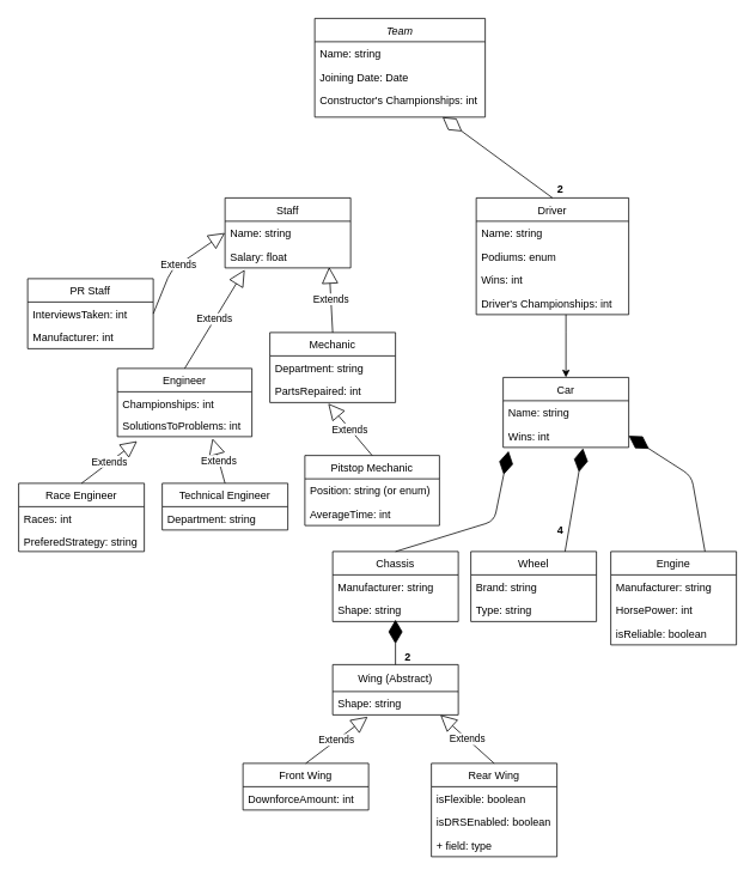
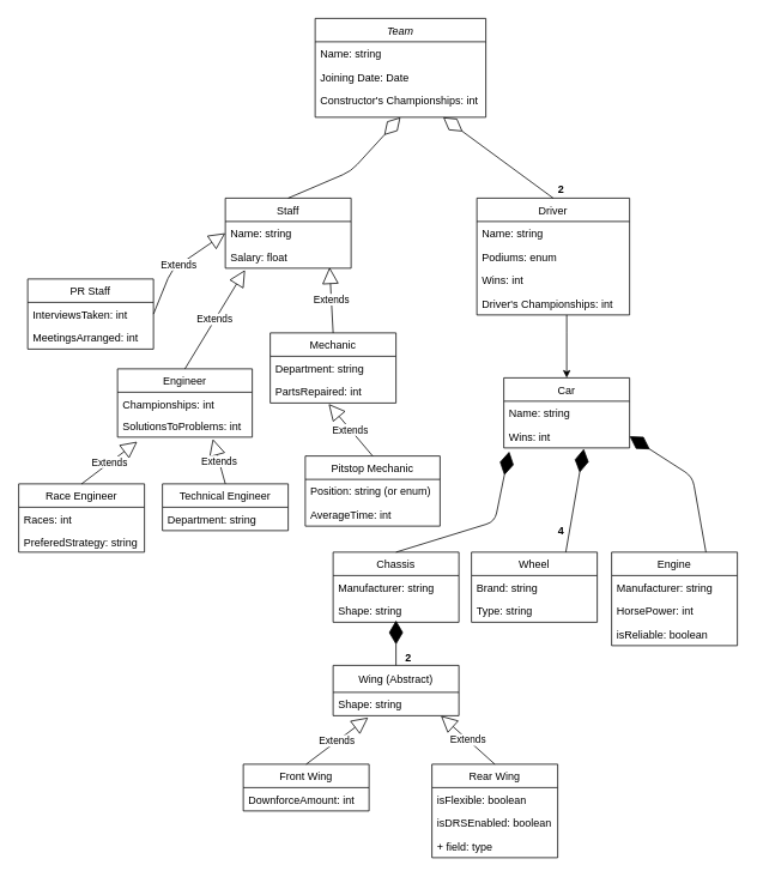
  <mxCell id="0" />
  <mxCell id="1" parent="0" />
  <mxCell id="2" value="Team" style="swimlane;fontStyle=2;align=center;verticalAlign=top;childLayout=stackLayout;horizontal=1;startSize=26;horizontalStack=0;resizeParent=1;resizeLast=0;collapsible=1;marginBottom=0;rounded=0;shadow=0;strokeWidth=1;" parent="1" vertex="1"><mxGeometry x="350" y="20" width="190" height="110" as="geometry"><mxRectangle x="230" y="140" width="160" height="26" as="alternateBounds" /></mxGeometry></mxCell>
  <mxCell id="3" value="Name: string" style="text;align=left;verticalAlign=top;spacingLeft=4;spacingRight=4;overflow=hidden;rotatable=0;points=[[0,0.5],[1,0.5]];portConstraint=eastwest;" parent="2" vertex="1"><mxGeometry y="26" width="190" height="26" as="geometry" /></mxCell>
  <mxCell id="4" value="Joining Date: Date" style="text;align=left;verticalAlign=top;spacingLeft=4;spacingRight=4;overflow=hidden;rotatable=0;points=[[0,0.5],[1,0.5]];portConstraint=eastwest;rounded=0;shadow=0;html=0;" parent="2" vertex="1"><mxGeometry y="52" width="190" height="26" as="geometry" /></mxCell>
  <mxCell id="5" value="Constructor's Championships: int" style="text;align=left;verticalAlign=top;spacingLeft=4;spacingRight=4;overflow=hidden;rotatable=0;points=[[0,0.5],[1,0.5]];portConstraint=eastwest;rounded=0;shadow=0;html=0;" parent="2" vertex="1"><mxGeometry y="78" width="190" height="26" as="geometry" /></mxCell>
  <mxCell id="6" value="Staff" style="swimlane;fontStyle=0;childLayout=stackLayout;horizontal=1;startSize=26;fillColor=none;horizontalStack=0;resizeParent=1;resizeParentMax=0;resizeLast=0;collapsible=1;marginBottom=0;" vertex="1" parent="1"><mxGeometry x="250" y="220" width="140" height="78" as="geometry" /></mxCell>
  <mxCell id="7" value="Name: string" style="text;strokeColor=none;fillColor=none;align=left;verticalAlign=top;spacingLeft=4;spacingRight=4;overflow=hidden;rotatable=0;points=[[0,0.5],[1,0.5]];portConstraint=eastwest;" vertex="1" parent="6"><mxGeometry y="26" width="140" height="26" as="geometry" /></mxCell>
  <mxCell id="8" value="Salary: float" style="text;strokeColor=none;fillColor=none;align=left;verticalAlign=top;spacingLeft=4;spacingRight=4;overflow=hidden;rotatable=0;points=[[0,0.5],[1,0.5]];portConstraint=eastwest;" vertex="1" parent="6"><mxGeometry y="52" width="140" height="26" as="geometry" /></mxCell>
+ <mxCell id="9" value="" style="endArrow=diamondThin;endFill=0;endSize=24;html=1;entryX=0.5;entryY=1;entryDx=0;entryDy=0;exitX=0.5;exitY=0;exitDx=0;exitDy=0;" edge="1" parent="1" source="6" target="2"><mxGeometry width="160" relative="1" as="geometry"><mxPoint x="330" y="500" as="sourcePoint" /><mxPoint x="490" y="500" as="targetPoint" /><Array as="points"><mxPoint x="390" y="190" /></Array></mxGeometry></mxCell>
  <mxCell id="10" value="Extends" style="endArrow=block;endSize=16;endFill=0;html=1;entryX=0;entryY=0.5;entryDx=0;entryDy=0;exitX=1;exitY=0.5;exitDx=0;exitDy=0;" edge="1" parent="1" source="12" target="7"><mxGeometry width="160" relative="1" as="geometry"><mxPoint x="420" y="530" as="sourcePoint" /><mxPoint x="500" y="510" as="targetPoint" /><Array as="points"><mxPoint x="190" y="300" /></Array></mxGeometry></mxCell>
  <mxCell id="11" value="PR Staff" style="swimlane;fontStyle=0;childLayout=stackLayout;horizontal=1;startSize=26;fillColor=none;horizontalStack=0;resizeParent=1;resizeParentMax=0;resizeLast=0;collapsible=1;marginBottom=0;" vertex="1" parent="1"><mxGeometry x="30" y="310" width="140" height="78" as="geometry" /></mxCell>
  <mxCell id="12" value="InterviewsTaken: int" style="text;strokeColor=none;fillColor=none;align=left;verticalAlign=top;spacingLeft=4;spacingRight=4;overflow=hidden;rotatable=0;points=[[0,0.5],[1,0.5]];portConstraint=eastwest;" vertex="1" parent="11"><mxGeometry y="26" width="140" height="26" as="geometry" /></mxCell>
- <mxCell id="13" value="Manufacturer: int" style="text;strokeColor=none;fillColor=none;align=left;verticalAlign=top;spacingLeft=4;spacingRight=4;overflow=hidden;rotatable=0;points=[[0,0.5],[1,0.5]];portConstraint=eastwest;" vertex="1" parent="11"><mxGeometry y="52" width="140" height="26" as="geometry" /></mxCell>
+ <mxCell id="13" value="MeetingsArranged: int" style="text;strokeColor=none;fillColor=none;align=left;verticalAlign=top;spacingLeft=4;spacingRight=4;overflow=hidden;rotatable=0;points=[[0,0.5],[1,0.5]];portConstraint=eastwest;" vertex="1" parent="11"><mxGeometry y="52" width="140" height="26" as="geometry" /></mxCell>
  <mxCell id="14" value="Engineer" style="swimlane;fontStyle=0;childLayout=stackLayout;horizontal=1;startSize=26;fillColor=none;horizontalStack=0;resizeParent=1;resizeParentMax=0;resizeLast=0;collapsible=1;marginBottom=0;" vertex="1" parent="1"><mxGeometry x="130" y="410" width="150" height="76" as="geometry" /></mxCell>
  <mxCell id="15" value="Championships: int" style="text;strokeColor=none;fillColor=none;align=left;verticalAlign=top;spacingLeft=4;spacingRight=4;overflow=hidden;rotatable=0;points=[[0,0.5],[1,0.5]];portConstraint=eastwest;" vertex="1" parent="14"><mxGeometry y="26" width="150" height="24" as="geometry" /></mxCell>
  <mxCell id="16" value="SolutionsToProblems: int" style="text;strokeColor=none;fillColor=none;align=left;verticalAlign=top;spacingLeft=4;spacingRight=4;overflow=hidden;rotatable=0;points=[[0,0.5],[1,0.5]];portConstraint=eastwest;" vertex="1" parent="14"><mxGeometry y="50" width="150" height="26" as="geometry" /></mxCell>
  <mxCell id="17" value="Extends" style="endArrow=block;endSize=16;endFill=0;html=1;entryX=0.157;entryY=1.077;entryDx=0;entryDy=0;entryPerimeter=0;exitX=0.5;exitY=0;exitDx=0;exitDy=0;" edge="1" parent="1" source="14" target="8"><mxGeometry width="160" relative="1" as="geometry"><mxPoint x="330" y="400" as="sourcePoint" /><mxPoint x="490" y="400" as="targetPoint" /></mxGeometry></mxCell>
  <mxCell id="18" value="Race Engineer" style="swimlane;fontStyle=0;childLayout=stackLayout;horizontal=1;startSize=26;fillColor=none;horizontalStack=0;resizeParent=1;resizeParentMax=0;resizeLast=0;collapsible=1;marginBottom=0;" vertex="1" parent="1"><mxGeometry x="20" y="538" width="140" height="76" as="geometry" /></mxCell>
  <mxCell id="19" value="Races: int" style="text;strokeColor=none;fillColor=none;align=left;verticalAlign=top;spacingLeft=4;spacingRight=4;overflow=hidden;rotatable=0;points=[[0,0.5],[1,0.5]];portConstraint=eastwest;" vertex="1" parent="18"><mxGeometry y="26" width="140" height="26" as="geometry" /></mxCell>
  <mxCell id="20" value="PreferedStrategy: string" style="text;strokeColor=none;fillColor=none;align=left;verticalAlign=top;spacingLeft=4;spacingRight=4;overflow=hidden;rotatable=0;points=[[0,0.5],[1,0.5]];portConstraint=eastwest;" vertex="1" parent="18"><mxGeometry y="52" width="140" height="24" as="geometry" /></mxCell>
  <mxCell id="21" value="Extends" style="endArrow=block;endSize=16;endFill=0;html=1;entryX=0.147;entryY=1.192;entryDx=0;entryDy=0;entryPerimeter=0;exitX=0.5;exitY=0;exitDx=0;exitDy=0;" edge="1" parent="1" source="18" target="16"><mxGeometry width="160" relative="1" as="geometry"><mxPoint x="60" y="540" as="sourcePoint" /><mxPoint x="220" y="540" as="targetPoint" /></mxGeometry></mxCell>
  <mxCell id="22" value="Technical Engineer" style="swimlane;fontStyle=0;childLayout=stackLayout;horizontal=1;startSize=26;fillColor=none;horizontalStack=0;resizeParent=1;resizeParentMax=0;resizeLast=0;collapsible=1;marginBottom=0;" vertex="1" parent="1"><mxGeometry x="180" y="538" width="140" height="52" as="geometry" /></mxCell>
  <mxCell id="23" value="Department: string" style="text;strokeColor=none;fillColor=none;align=left;verticalAlign=top;spacingLeft=4;spacingRight=4;overflow=hidden;rotatable=0;points=[[0,0.5],[1,0.5]];portConstraint=eastwest;" vertex="1" parent="22"><mxGeometry y="26" width="140" height="26" as="geometry" /></mxCell>
  <mxCell id="24" value="Extends" style="endArrow=block;endSize=16;endFill=0;html=1;entryX=0.707;entryY=1.077;entryDx=0;entryDy=0;entryPerimeter=0;exitX=0.5;exitY=0;exitDx=0;exitDy=0;" edge="1" parent="1" source="22" target="16"><mxGeometry width="160" relative="1" as="geometry"><mxPoint x="365" y="500" as="sourcePoint" /><mxPoint x="525" y="500" as="targetPoint" /></mxGeometry></mxCell>
  <mxCell id="25" value="Mechanic" style="swimlane;fontStyle=0;childLayout=stackLayout;horizontal=1;startSize=26;fillColor=none;horizontalStack=0;resizeParent=1;resizeParentMax=0;resizeLast=0;collapsible=1;marginBottom=0;" vertex="1" parent="1"><mxGeometry x="300" y="370" width="140" height="78" as="geometry" /></mxCell>
  <mxCell id="26" value="Department: string" style="text;strokeColor=none;fillColor=none;align=left;verticalAlign=top;spacingLeft=4;spacingRight=4;overflow=hidden;rotatable=0;points=[[0,0.5],[1,0.5]];portConstraint=eastwest;" vertex="1" parent="25"><mxGeometry y="26" width="140" height="26" as="geometry" /></mxCell>
  <mxCell id="27" value="PartsRepaired: int" style="text;strokeColor=none;fillColor=none;align=left;verticalAlign=top;spacingLeft=4;spacingRight=4;overflow=hidden;rotatable=0;points=[[0,0.5],[1,0.5]];portConstraint=eastwest;" vertex="1" parent="25"><mxGeometry y="52" width="140" height="26" as="geometry" /></mxCell>
  <mxCell id="28" value="Extends" style="endArrow=block;endSize=16;endFill=0;html=1;entryX=0.829;entryY=0.962;entryDx=0;entryDy=0;entryPerimeter=0;exitX=0.5;exitY=0;exitDx=0;exitDy=0;" edge="1" parent="1" source="25" target="8"><mxGeometry width="160" relative="1" as="geometry"><mxPoint x="400" y="310" as="sourcePoint" /><mxPoint x="560" y="310" as="targetPoint" /></mxGeometry></mxCell>
  <mxCell id="29" value="Pitstop Mechanic" style="swimlane;fontStyle=0;childLayout=stackLayout;horizontal=1;startSize=26;fillColor=none;horizontalStack=0;resizeParent=1;resizeParentMax=0;resizeLast=0;collapsible=1;marginBottom=0;" vertex="1" parent="1"><mxGeometry x="339" y="507" width="150" height="78" as="geometry" /></mxCell>
  <mxCell id="30" value="Position: string (or enum)" style="text;strokeColor=none;fillColor=none;align=left;verticalAlign=top;spacingLeft=4;spacingRight=4;overflow=hidden;rotatable=0;points=[[0,0.5],[1,0.5]];portConstraint=eastwest;" vertex="1" parent="29"><mxGeometry y="26" width="150" height="26" as="geometry" /></mxCell>
  <mxCell id="31" value="AverageTime: int" style="text;strokeColor=none;fillColor=none;align=left;verticalAlign=top;spacingLeft=4;spacingRight=4;overflow=hidden;rotatable=0;points=[[0,0.5],[1,0.5]];portConstraint=eastwest;" vertex="1" parent="29"><mxGeometry y="52" width="150" height="26" as="geometry" /></mxCell>
  <mxCell id="32" value="Extends" style="endArrow=block;endSize=16;endFill=0;html=1;exitX=0.5;exitY=0;exitDx=0;exitDy=0;entryX=0.464;entryY=1.038;entryDx=0;entryDy=0;entryPerimeter=0;" edge="1" parent="1" source="29" target="27"><mxGeometry width="160" relative="1" as="geometry"><mxPoint x="470" y="430" as="sourcePoint" /><mxPoint x="630" y="430" as="targetPoint" /></mxGeometry></mxCell>
  <mxCell id="33" style="edgeStyle=orthogonalEdgeStyle;rounded=0;orthogonalLoop=1;jettySize=auto;html=1;entryX=0.5;entryY=0;entryDx=0;entryDy=0;" edge="1" parent="1" source="34" target="40"><mxGeometry relative="1" as="geometry"><Array as="points"><mxPoint x="630" y="370" /><mxPoint x="630" y="370" /></Array></mxGeometry></mxCell>
  <mxCell id="34" value="Driver" style="swimlane;fontStyle=0;childLayout=stackLayout;horizontal=1;startSize=26;fillColor=none;horizontalStack=0;resizeParent=1;resizeParentMax=0;resizeLast=0;collapsible=1;marginBottom=0;" vertex="1" parent="1"><mxGeometry x="530" y="220" width="170" height="130" as="geometry" /></mxCell>
  <mxCell id="35" value="Name: string" style="text;strokeColor=none;fillColor=none;align=left;verticalAlign=top;spacingLeft=4;spacingRight=4;overflow=hidden;rotatable=0;points=[[0,0.5],[1,0.5]];portConstraint=eastwest;" vertex="1" parent="34"><mxGeometry y="26" width="170" height="26" as="geometry" /></mxCell>
  <mxCell id="36" value="Podiums: enum " style="text;strokeColor=none;fillColor=none;align=left;verticalAlign=top;spacingLeft=4;spacingRight=4;overflow=hidden;rotatable=0;points=[[0,0.5],[1,0.5]];portConstraint=eastwest;" vertex="1" parent="34"><mxGeometry y="52" width="170" height="26" as="geometry" /></mxCell>
  <mxCell id="37" value="Wins: int" style="text;strokeColor=none;fillColor=none;align=left;verticalAlign=top;spacingLeft=4;spacingRight=4;overflow=hidden;rotatable=0;points=[[0,0.5],[1,0.5]];portConstraint=eastwest;" vertex="1" parent="34"><mxGeometry y="78" width="170" height="26" as="geometry" /></mxCell>
  <mxCell id="38" value="Driver's Championships: int" style="text;strokeColor=none;fillColor=none;align=left;verticalAlign=top;spacingLeft=4;spacingRight=4;overflow=hidden;rotatable=0;points=[[0,0.5],[1,0.5]];portConstraint=eastwest;" vertex="1" parent="34"><mxGeometry y="104" width="170" height="26" as="geometry" /></mxCell>
  <mxCell id="39" value="" style="endArrow=diamondThin;endFill=0;endSize=24;html=1;entryX=0.75;entryY=1;entryDx=0;entryDy=0;exitX=0.5;exitY=0;exitDx=0;exitDy=0;" edge="1" parent="1" source="34" target="2"><mxGeometry width="160" relative="1" as="geometry"><mxPoint x="560" y="170" as="sourcePoint" /><mxPoint x="720" y="170" as="targetPoint" /></mxGeometry></mxCell>
  <mxCell id="40" value="Car" style="swimlane;fontStyle=0;childLayout=stackLayout;horizontal=1;startSize=26;fillColor=none;horizontalStack=0;resizeParent=1;resizeParentMax=0;resizeLast=0;collapsible=1;marginBottom=0;" vertex="1" parent="1"><mxGeometry x="560" y="420" width="140" height="78" as="geometry" /></mxCell>
  <mxCell id="41" value="Name: string" style="text;strokeColor=none;fillColor=none;align=left;verticalAlign=top;spacingLeft=4;spacingRight=4;overflow=hidden;rotatable=0;points=[[0,0.5],[1,0.5]];portConstraint=eastwest;" vertex="1" parent="40"><mxGeometry y="26" width="140" height="26" as="geometry" /></mxCell>
  <mxCell id="42" value="Wins: int" style="text;strokeColor=none;fillColor=none;align=left;verticalAlign=top;spacingLeft=4;spacingRight=4;overflow=hidden;rotatable=0;points=[[0,0.5],[1,0.5]];portConstraint=eastwest;" vertex="1" parent="40"><mxGeometry y="52" width="140" height="26" as="geometry" /></mxCell>
  <mxCell id="43" value="" style="endArrow=diamondThin;endFill=1;endSize=24;html=1;entryX=0.636;entryY=1.038;entryDx=0;entryDy=0;entryPerimeter=0;exitX=0.75;exitY=0;exitDx=0;exitDy=0;" edge="1" parent="1" source="44" target="42"><mxGeometry width="160" relative="1" as="geometry"><mxPoint x="645" y="590" as="sourcePoint" /><mxPoint x="640" y="630" as="targetPoint" /></mxGeometry></mxCell>
  <mxCell id="44" value="Wheel" style="swimlane;fontStyle=0;childLayout=stackLayout;horizontal=1;startSize=26;fillColor=none;horizontalStack=0;resizeParent=1;resizeParentMax=0;resizeLast=0;collapsible=1;marginBottom=0;" vertex="1" parent="1"><mxGeometry x="524" y="614" width="140" height="78" as="geometry" /></mxCell>
  <mxCell id="45" value="Brand: string" style="text;strokeColor=none;fillColor=none;align=left;verticalAlign=top;spacingLeft=4;spacingRight=4;overflow=hidden;rotatable=0;points=[[0,0.5],[1,0.5]];portConstraint=eastwest;" vertex="1" parent="44"><mxGeometry y="26" width="140" height="26" as="geometry" /></mxCell>
  <mxCell id="46" value="Type: string" style="text;strokeColor=none;fillColor=none;align=left;verticalAlign=top;spacingLeft=4;spacingRight=4;overflow=hidden;rotatable=0;points=[[0,0.5],[1,0.5]];portConstraint=eastwest;" vertex="1" parent="44"><mxGeometry y="52" width="140" height="26" as="geometry" /></mxCell>
  <mxCell id="47" value="Engine" style="swimlane;fontStyle=0;childLayout=stackLayout;horizontal=1;startSize=26;fillColor=none;horizontalStack=0;resizeParent=1;resizeParentMax=0;resizeLast=0;collapsible=1;marginBottom=0;" vertex="1" parent="1"><mxGeometry x="680" y="614" width="140" height="104" as="geometry" /></mxCell>
  <mxCell id="48" value="Manufacturer: string" style="text;strokeColor=none;fillColor=none;align=left;verticalAlign=top;spacingLeft=4;spacingRight=4;overflow=hidden;rotatable=0;points=[[0,0.5],[1,0.5]];portConstraint=eastwest;" vertex="1" parent="47"><mxGeometry y="26" width="140" height="26" as="geometry" /></mxCell>
  <mxCell id="49" value="HorsePower: int" style="text;strokeColor=none;fillColor=none;align=left;verticalAlign=top;spacingLeft=4;spacingRight=4;overflow=hidden;rotatable=0;points=[[0,0.5],[1,0.5]];portConstraint=eastwest;" vertex="1" parent="47"><mxGeometry y="52" width="140" height="26" as="geometry" /></mxCell>
  <mxCell id="50" value="isReliable: boolean" style="text;strokeColor=none;fillColor=none;align=left;verticalAlign=top;spacingLeft=4;spacingRight=4;overflow=hidden;rotatable=0;points=[[0,0.5],[1,0.5]];portConstraint=eastwest;" vertex="1" parent="47"><mxGeometry y="78" width="140" height="26" as="geometry" /></mxCell>
  <mxCell id="51" value="4" style="text;align=center;fontStyle=1;verticalAlign=middle;spacingLeft=3;spacingRight=3;strokeColor=none;rotatable=0;points=[[0,0.5],[1,0.5]];portConstraint=eastwest;" vertex="1" parent="1"><mxGeometry x="584" y="577" width="80" height="26" as="geometry" /></mxCell>
  <mxCell id="52" value="" style="endArrow=diamondThin;endFill=1;endSize=24;html=1;entryX=1;entryY=0.5;entryDx=0;entryDy=0;exitX=0.75;exitY=0;exitDx=0;exitDy=0;" edge="1" parent="1" source="47" target="42"><mxGeometry width="160" relative="1" as="geometry"><mxPoint x="660" y="537" as="sourcePoint" /><mxPoint x="820" y="537" as="targetPoint" /><Array as="points"><mxPoint x="770" y="530" /></Array></mxGeometry></mxCell>
  <mxCell id="53" value="" style="endArrow=diamondThin;endFill=1;endSize=24;html=1;entryX=0.043;entryY=1.154;entryDx=0;entryDy=0;entryPerimeter=0;exitX=0.5;exitY=0;exitDx=0;exitDy=0;" edge="1" parent="1" source="54" target="42"><mxGeometry width="160" relative="1" as="geometry"><mxPoint x="450" y="660" as="sourcePoint" /><mxPoint x="510" y="640" as="targetPoint" /><Array as="points"><mxPoint x="550" y="580" /></Array></mxGeometry></mxCell>
  <mxCell id="54" value="Chassis" style="swimlane;fontStyle=0;childLayout=stackLayout;horizontal=1;startSize=26;fillColor=none;horizontalStack=0;resizeParent=1;resizeParentMax=0;resizeLast=0;collapsible=1;marginBottom=0;" vertex="1" parent="1"><mxGeometry x="370" y="614" width="140" height="78" as="geometry" /></mxCell>
  <mxCell id="55" value="Manufacturer: string" style="text;strokeColor=none;fillColor=none;align=left;verticalAlign=top;spacingLeft=4;spacingRight=4;overflow=hidden;rotatable=0;points=[[0,0.5],[1,0.5]];portConstraint=eastwest;" vertex="1" parent="54"><mxGeometry y="26" width="140" height="26" as="geometry" /></mxCell>
  <mxCell id="56" value="Shape: string" style="text;strokeColor=none;fillColor=none;align=left;verticalAlign=top;spacingLeft=4;spacingRight=4;overflow=hidden;rotatable=0;points=[[0,0.5],[1,0.5]];portConstraint=eastwest;" vertex="1" parent="54"><mxGeometry y="52" width="140" height="26" as="geometry" /></mxCell>
  <mxCell id="57" value="Wing (Abstract)" style="swimlane;fontStyle=0;childLayout=stackLayout;horizontal=1;startSize=30;fillColor=none;horizontalStack=0;resizeParent=1;resizeParentMax=0;resizeLast=0;collapsible=1;marginBottom=0;" vertex="1" parent="1"><mxGeometry x="370" y="740" width="140" height="56" as="geometry" /></mxCell>
  <mxCell id="58" value="Shape: string" style="text;strokeColor=none;fillColor=none;align=left;verticalAlign=top;spacingLeft=4;spacingRight=4;overflow=hidden;rotatable=0;points=[[0,0.5],[1,0.5]];portConstraint=eastwest;" vertex="1" parent="57"><mxGeometry y="30" width="140" height="26" as="geometry" /></mxCell>
  <mxCell id="59" value="" style="endArrow=diamondThin;endFill=1;endSize=24;html=1;exitX=0.5;exitY=0;exitDx=0;exitDy=0;" edge="1" parent="1" source="57"><mxGeometry width="160" relative="1" as="geometry"><mxPoint x="220" y="700" as="sourcePoint" /><mxPoint x="440" y="690" as="targetPoint" /></mxGeometry></mxCell>
  <mxCell id="60" value="2" style="text;align=center;fontStyle=1;verticalAlign=middle;spacingLeft=3;spacingRight=3;strokeColor=none;rotatable=0;points=[[0,0.5],[1,0.5]];portConstraint=eastwest;" vertex="1" parent="1"><mxGeometry x="414" y="718" width="80" height="26" as="geometry" /></mxCell>
  <mxCell id="61" value="2" style="text;align=center;fontStyle=1;verticalAlign=middle;spacingLeft=3;spacingRight=3;strokeColor=none;rotatable=0;points=[[0,0.5],[1,0.5]];portConstraint=eastwest;" vertex="1" parent="1"><mxGeometry x="584" y="197" width="80" height="26" as="geometry" /></mxCell>
  <mxCell id="62" value="Extends" style="endArrow=block;endSize=16;endFill=0;html=1;exitX=0.5;exitY=0;exitDx=0;exitDy=0;entryX=0.279;entryY=1.077;entryDx=0;entryDy=0;entryPerimeter=0;" edge="1" parent="1" source="63" target="58"><mxGeometry width="160" relative="1" as="geometry"><mxPoint x="80" y="820" as="sourcePoint" /><mxPoint x="240" y="820" as="targetPoint" /></mxGeometry></mxCell>
  <mxCell id="63" value="Front Wing" style="swimlane;fontStyle=0;childLayout=stackLayout;horizontal=1;startSize=26;fillColor=none;horizontalStack=0;resizeParent=1;resizeParentMax=0;resizeLast=0;collapsible=1;marginBottom=0;" vertex="1" parent="1"><mxGeometry x="270" y="850" width="140" height="52" as="geometry" /></mxCell>
  <mxCell id="64" value="DownforceAmount: int" style="text;strokeColor=none;fillColor=none;align=left;verticalAlign=top;spacingLeft=4;spacingRight=4;overflow=hidden;rotatable=0;points=[[0,0.5],[1,0.5]];portConstraint=eastwest;" vertex="1" parent="63"><mxGeometry y="26" width="140" height="26" as="geometry" /></mxCell>
  <mxCell id="65" value="Rear Wing" style="swimlane;fontStyle=0;childLayout=stackLayout;horizontal=1;startSize=26;fillColor=none;horizontalStack=0;resizeParent=1;resizeParentMax=0;resizeLast=0;collapsible=1;marginBottom=0;" vertex="1" parent="1"><mxGeometry x="480" y="850" width="140" height="104" as="geometry" /></mxCell>
  <mxCell id="66" value="isFlexible: boolean" style="text;strokeColor=none;fillColor=none;align=left;verticalAlign=top;spacingLeft=4;spacingRight=4;overflow=hidden;rotatable=0;points=[[0,0.5],[1,0.5]];portConstraint=eastwest;" vertex="1" parent="65"><mxGeometry y="26" width="140" height="26" as="geometry" /></mxCell>
  <mxCell id="67" value="isDRSEnabled: boolean" style="text;strokeColor=none;fillColor=none;align=left;verticalAlign=top;spacingLeft=4;spacingRight=4;overflow=hidden;rotatable=0;points=[[0,0.5],[1,0.5]];portConstraint=eastwest;" vertex="1" parent="65"><mxGeometry y="52" width="140" height="26" as="geometry" /></mxCell>
  <mxCell id="68" value="+ field: type" style="text;strokeColor=none;fillColor=none;align=left;verticalAlign=top;spacingLeft=4;spacingRight=4;overflow=hidden;rotatable=0;points=[[0,0.5],[1,0.5]];portConstraint=eastwest;" vertex="1" parent="65"><mxGeometry y="78" width="140" height="26" as="geometry" /></mxCell>
  <mxCell id="69" value="Extends" style="endArrow=block;endSize=16;endFill=0;html=1;entryX=0.857;entryY=1;entryDx=0;entryDy=0;entryPerimeter=0;exitX=0.5;exitY=0;exitDx=0;exitDy=0;" edge="1" parent="1" source="65" target="58"><mxGeometry width="160" relative="1" as="geometry"><mxPoint x="365" y="954" as="sourcePoint" /><mxPoint x="525" y="954" as="targetPoint" /></mxGeometry></mxCell>
